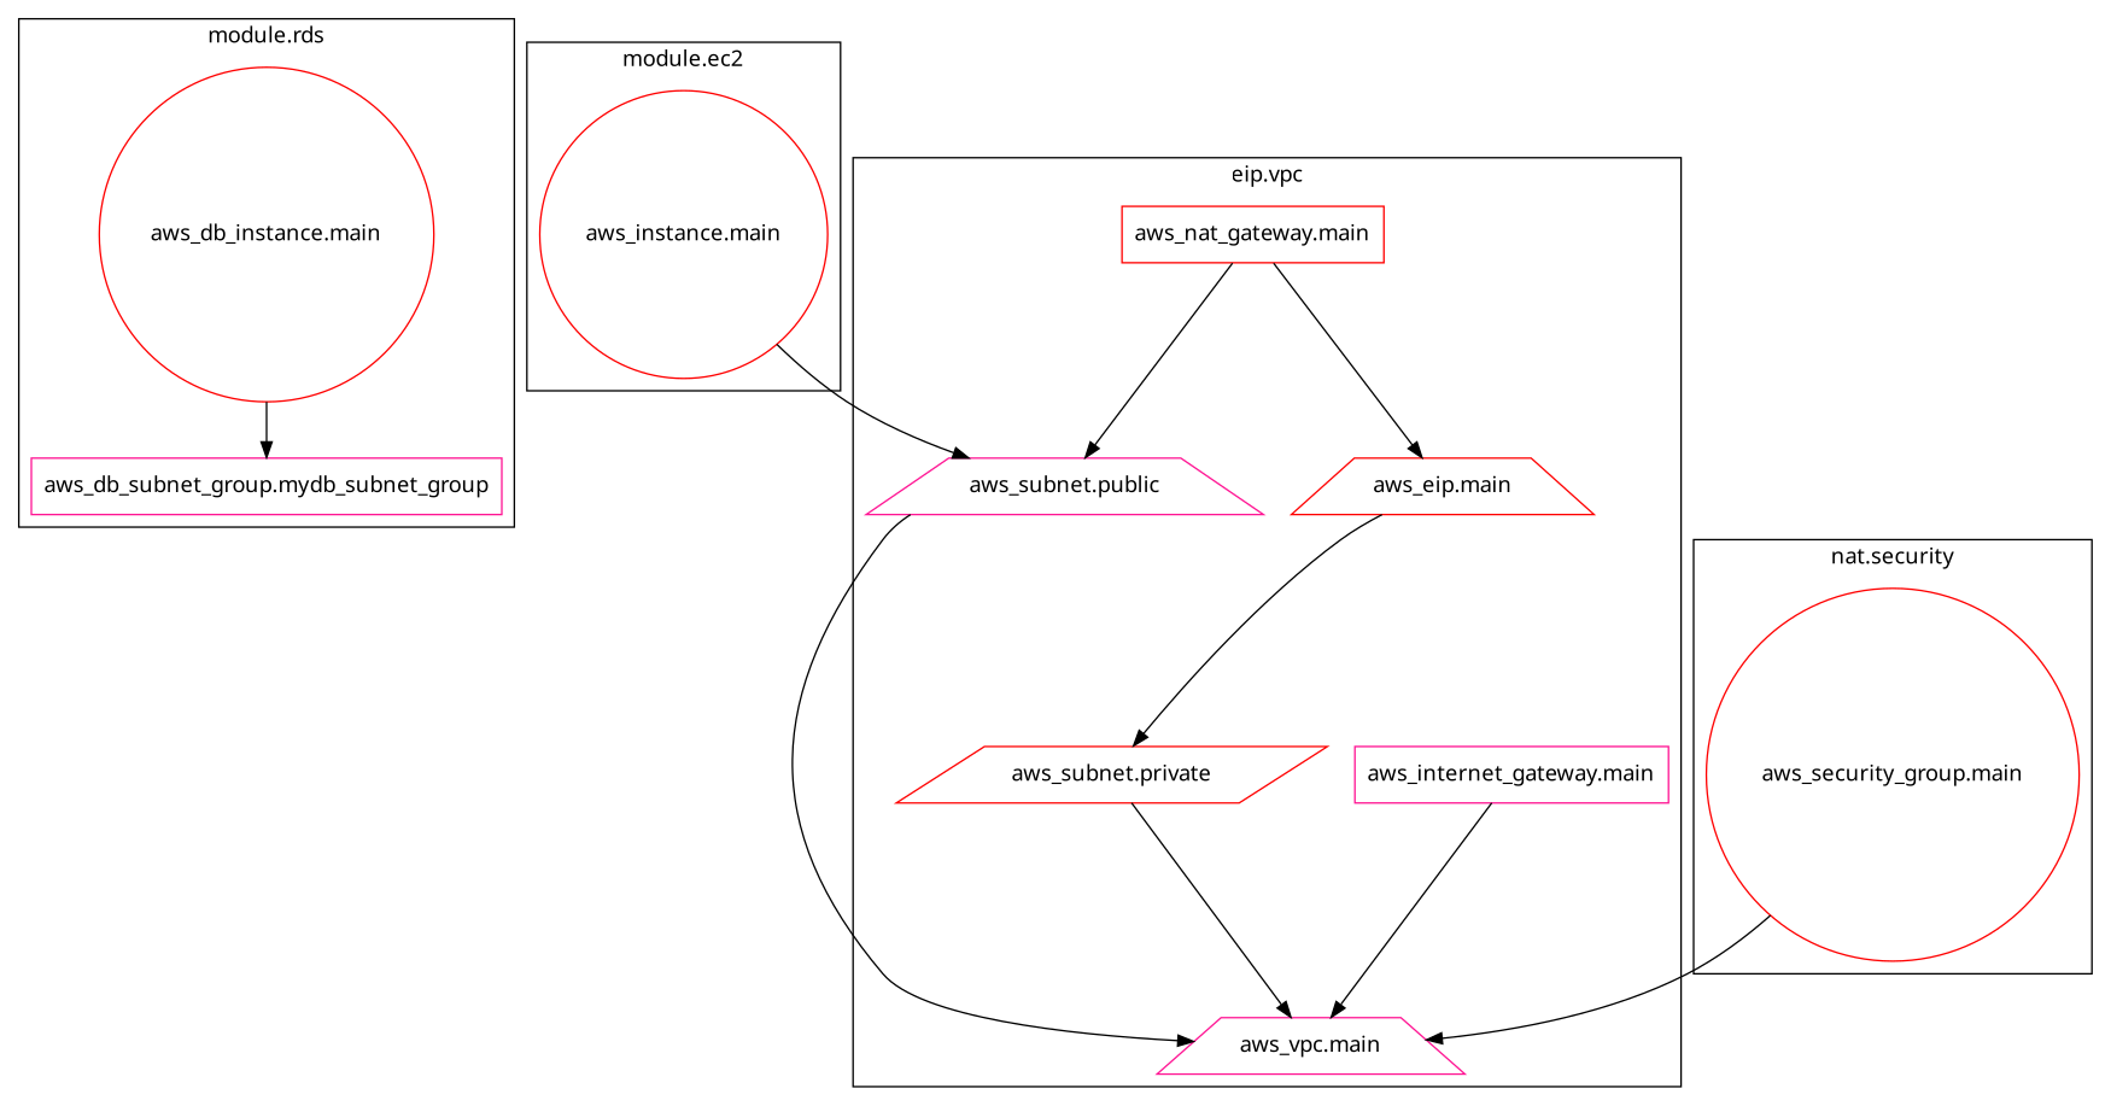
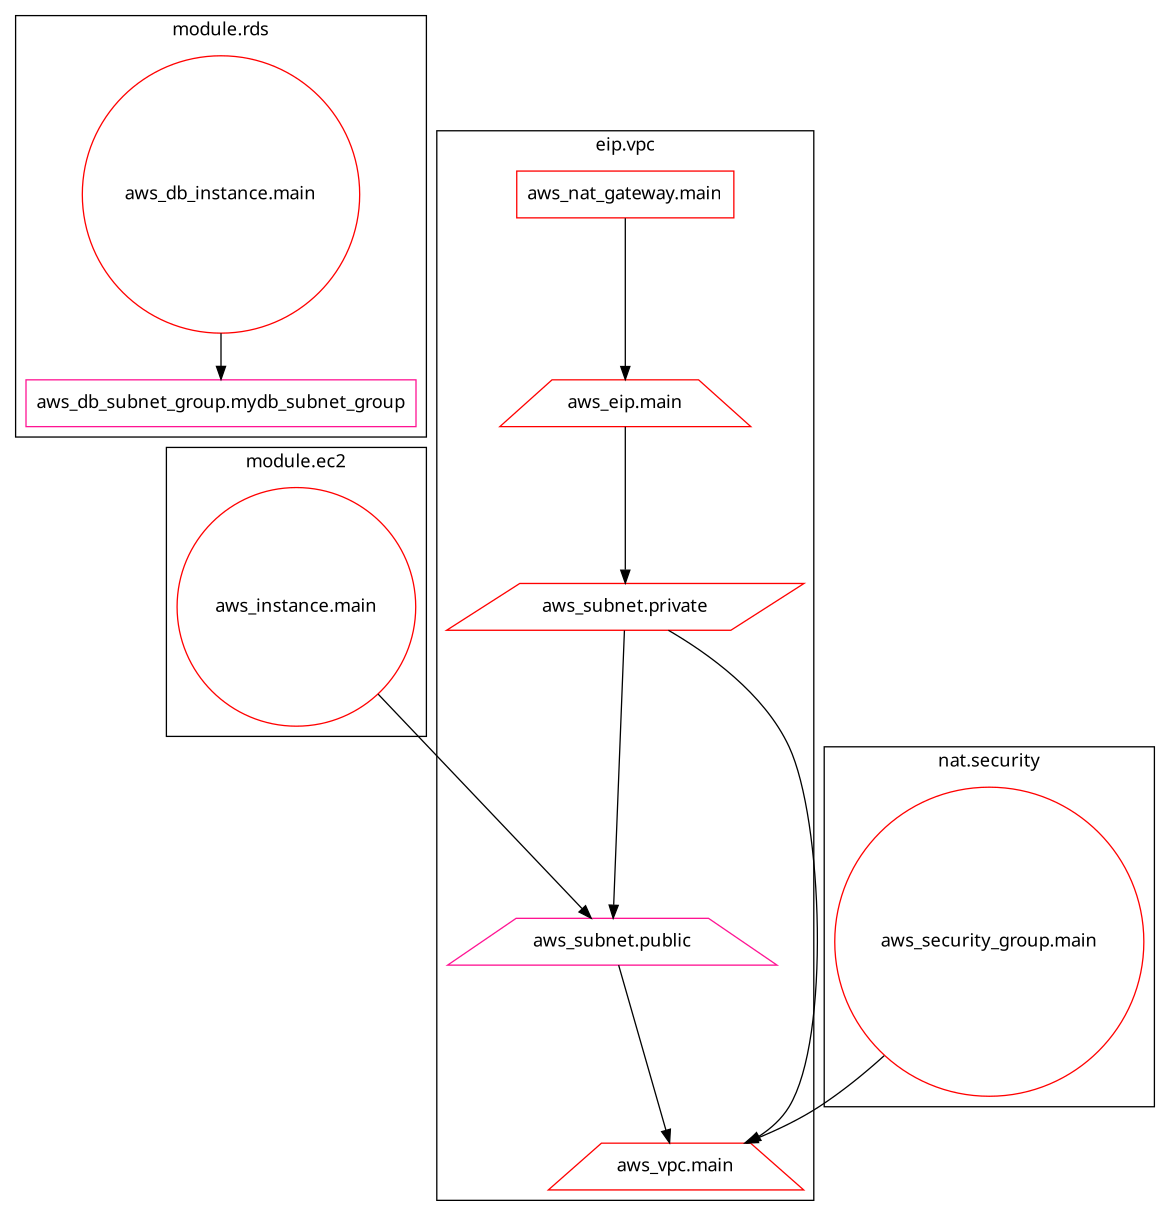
  digraph {
    rankdir=TB
    node [color=red fontname="sans-serif" shape=circle]
    n1 [label="aws_db_instance.main"]
    n2 [color=deeppink label="aws_db_subnet_group.mydb_subnet_group" shape=box]
    n3 [label="aws_instance.main"]
    n4 [label="aws_security_group.main"]
    n5 [label="aws_eip.main" shape=trapezium]
-   n6 [color=deeppink label="aws_internet_gateway.main" shape=box]
    n7 [label="aws_nat_gateway.main" shape=box]
    n8 [label="aws_subnet.private" shape=parallelogram]
    n9 [color=deeppink label="aws_subnet.public" shape=trapezium]
-   n10 [color=deeppink label="aws_vpc.main" shape=trapezium]
+   n10 [label="aws_vpc.main" shape=trapezium]
    subgraph cluster_1 {
      fontname="sans-serif"
      label="module.rds"
      n1
      n2
    }
    subgraph cluster_2 {
      fontname="sans-serif"
      label="module.ec2"
      n3
    }
    subgraph cluster_3 {
      fontname="sans-serif"
      label="nat.security"
      n4
    }
    subgraph cluster_4 {
      fontname="sans-serif"
      label="eip.vpc"
      n5
-     n6
      n7
      n8
      n9
      n10
    }
    n1 -> n2
    n3 -> n9
    n4 -> n10
    n5 -> n8
-   n6 -> n10
    n7 -> n5
-   n7 -> n9
+   n8 -> n9
    n8 -> n10
    n9 -> n10
  }
